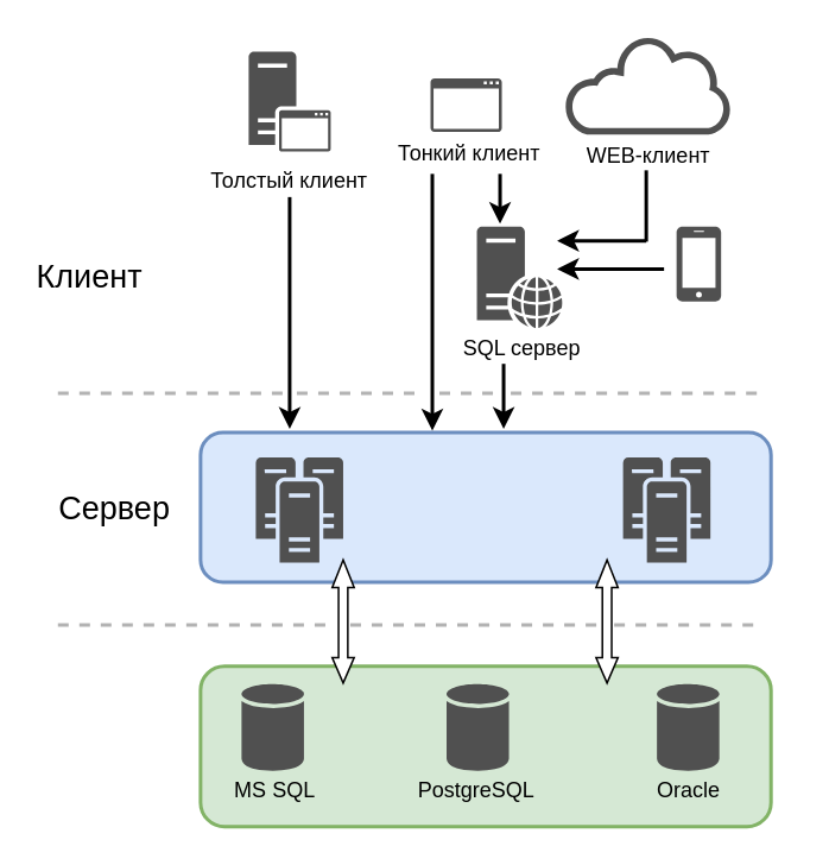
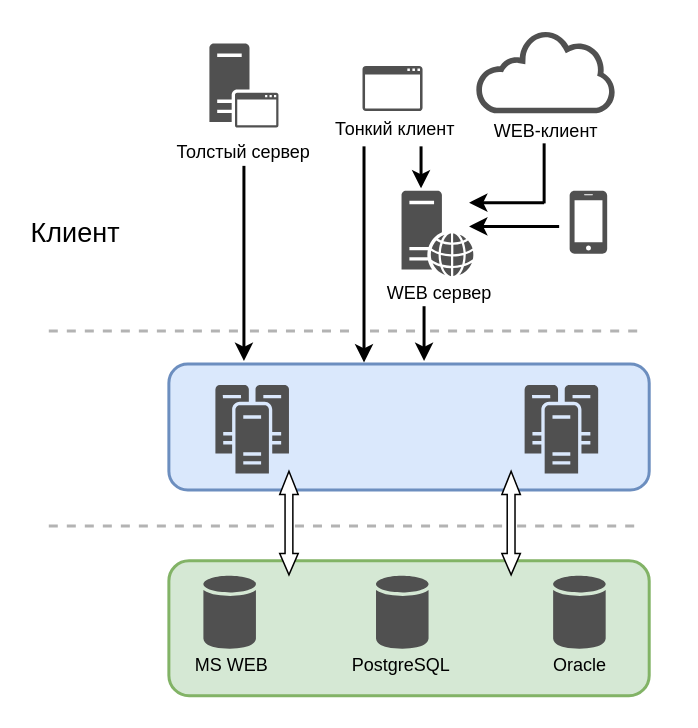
  <mxCell id="0" />
  <mxCell id="1" parent="0" />
  <mxCell id="2" value="" style="rounded=1;whiteSpace=wrap;html=1;fontStyle=0;fillColor=#dae8fc;strokeColor=#6c8ebf;strokeWidth=2;" vertex="1" parent="1"><mxGeometry x="112" y="242" width="320" height="84" as="geometry" /></mxCell>
  <mxCell id="3" value="" style="rounded=1;whiteSpace=wrap;html=1;fillColor=#d5e8d4;strokeColor=#82b366;strokeWidth=2;" vertex="1" parent="1"><mxGeometry x="112" y="373" width="320" height="90" as="geometry" /></mxCell>
  <mxCell id="4" value="" style="sketch=0;shadow=0;dashed=0;html=1;strokeColor=none;fillColor=#505050;labelPosition=center;verticalLabelPosition=bottom;verticalAlign=top;outlineConnect=0;align=center;shape=mxgraph.office.databases.database;" vertex="1" parent="1"><mxGeometry x="250" y="383" width="35" height="49" as="geometry" /></mxCell>
  <mxCell id="5" value="" style="sketch=0;shadow=0;dashed=0;html=1;strokeColor=none;fillColor=#505050;labelPosition=center;verticalLabelPosition=bottom;verticalAlign=top;outlineConnect=0;align=center;shape=mxgraph.office.databases.database;" vertex="1" parent="1"><mxGeometry x="135" y="383" width="35" height="49" as="geometry" /></mxCell>
  <mxCell id="6" value="" style="sketch=0;pointerEvents=1;shadow=0;dashed=0;html=1;strokeColor=none;fillColor=#505050;labelPosition=center;verticalLabelPosition=bottom;verticalAlign=top;outlineConnect=0;align=center;shape=mxgraph.office.servers.cluster_server;" vertex="1" parent="1"><mxGeometry x="143" y="256" width="49" height="59" as="geometry" /></mxCell>
- <mxCell id="7" value="Сервер" style="text;html=1;strokeColor=none;fillColor=none;align=center;verticalAlign=middle;whiteSpace=wrap;rounded=0;fontSize=18;" vertex="1" parent="1"><mxGeometry x="34" y="270" width="60" height="30" as="geometry" /></mxCell>
  <mxCell id="8" value="Клиент" style="text;html=1;strokeColor=none;fillColor=none;align=center;verticalAlign=middle;whiteSpace=wrap;rounded=0;fontSize=18;" vertex="1" parent="1"><mxGeometry x="20" y="140" width="60" height="30" as="geometry" /></mxCell>
  <mxCell id="9" value="" style="group" vertex="1" connectable="0" parent="1"><mxGeometry x="213" y="43.5" width="100" height="57.5" as="geometry" /></mxCell>
  <mxCell id="10" value="" style="sketch=0;pointerEvents=1;shadow=0;dashed=0;html=1;strokeColor=none;fillColor=#505050;labelPosition=center;verticalLabelPosition=bottom;verticalAlign=top;outlineConnect=0;align=center;shape=mxgraph.office.concepts.application_generic;" vertex="1" parent="9"><mxGeometry x="28" width="40" height="30" as="geometry" /></mxCell>
  <mxCell id="11" value="Тонкий клиент" style="text;html=1;strokeColor=none;fillColor=none;align=center;verticalAlign=middle;whiteSpace=wrap;rounded=0;" vertex="1" parent="9"><mxGeometry y="27.5" width="100" height="30" as="geometry" /></mxCell>
  <mxCell id="12" value="" style="group" vertex="1" connectable="0" parent="1"><mxGeometry x="312" y="20" width="103" height="82" as="geometry" /></mxCell>
  <mxCell id="13" value="" style="sketch=0;pointerEvents=1;shadow=0;dashed=0;html=1;strokeColor=none;fillColor=#505050;labelPosition=center;verticalLabelPosition=bottom;outlineConnect=0;verticalAlign=top;align=center;shape=mxgraph.office.clouds.cloud;" vertex="1" parent="12"><mxGeometry x="4.5" width="94" height="55" as="geometry" /></mxCell>
  <mxCell id="14" value="WEB-клиент" style="text;html=1;strokeColor=none;fillColor=none;align=center;verticalAlign=middle;whiteSpace=wrap;rounded=0;" vertex="1" parent="12"><mxGeometry y="52" width="103" height="30" as="geometry" /></mxCell>
  <mxCell id="15" value="" style="group" vertex="1" connectable="0" parent="1"><mxGeometry x="112" y="28.5" width="100" height="87.5" as="geometry" /></mxCell>
- <mxCell id="16" value="Толстый клиент" style="text;html=1;strokeColor=none;fillColor=none;align=center;verticalAlign=middle;whiteSpace=wrap;rounded=0;" vertex="1" parent="15"><mxGeometry y="57.5" width="100" height="30" as="geometry" /></mxCell>
+ <mxCell id="16" value="Толстый сервер" style="text;html=1;strokeColor=none;fillColor=none;align=center;verticalAlign=middle;whiteSpace=wrap;rounded=0;" vertex="1" parent="15"><mxGeometry y="57.5" width="100" height="30" as="geometry" /></mxCell>
  <mxCell id="17" value="" style="sketch=0;pointerEvents=1;shadow=0;dashed=0;html=1;strokeColor=none;fillColor=#505050;labelPosition=center;verticalLabelPosition=bottom;verticalAlign=top;outlineConnect=0;align=center;shape=mxgraph.office.servers.application_server;" vertex="1" parent="15"><mxGeometry x="27" width="46" height="56" as="geometry" /></mxCell>
  <mxCell id="18" value="" style="group" vertex="1" connectable="0" parent="1"><mxGeometry x="245" y="126.5" width="95" height="83" as="geometry" /></mxCell>
  <mxCell id="19" value="" style="sketch=0;pointerEvents=1;shadow=0;dashed=0;html=1;strokeColor=none;fillColor=#505050;labelPosition=center;verticalLabelPosition=bottom;verticalAlign=top;outlineConnect=0;align=center;shape=mxgraph.office.servers.web_server;" vertex="1" parent="18"><mxGeometry x="22" width="48" height="57" as="geometry" /></mxCell>
- <mxCell id="20" value="SQL сервер" style="text;html=1;strokeColor=none;fillColor=none;align=center;verticalAlign=middle;whiteSpace=wrap;rounded=0;" vertex="1" parent="18"><mxGeometry y="53" width="95" height="30" as="geometry" /></mxCell>
+ <mxCell id="20" value="WEB сервер" style="text;html=1;strokeColor=none;fillColor=none;align=center;verticalAlign=middle;whiteSpace=wrap;rounded=0;" vertex="1" parent="18"><mxGeometry y="53" width="95" height="30" as="geometry" /></mxCell>
  <mxCell id="21" value="" style="endArrow=classic;html=1;rounded=0;strokeWidth=2;" edge="1" parent="18"><mxGeometry width="50" height="50" relative="1" as="geometry"><mxPoint x="117" y="8" as="sourcePoint" /><mxPoint x="67" y="8" as="targetPoint" /></mxGeometry></mxCell>
  <mxCell id="22" value="" style="group" vertex="1" connectable="0" parent="1"><mxGeometry x="340" y="126.5" width="103" height="75" as="geometry" /></mxCell>
  <mxCell id="23" value="" style="sketch=0;pointerEvents=1;shadow=0;dashed=0;html=1;strokeColor=none;fillColor=#505050;labelPosition=center;verticalLabelPosition=bottom;verticalAlign=top;outlineConnect=0;align=center;shape=mxgraph.office.devices.cell_phone_iphone_standalone;" vertex="1" parent="22"><mxGeometry x="39" width="25" height="42" as="geometry" /></mxCell>
  <mxCell id="24" value="" style="endArrow=classic;html=1;rounded=0;strokeWidth=2;" edge="1" parent="22"><mxGeometry width="50" height="50" relative="1" as="geometry"><mxPoint x="32" y="23.83" as="sourcePoint" /><mxPoint x="-28" y="23.83" as="targetPoint" /></mxGeometry></mxCell>
  <mxCell id="25" value="" style="sketch=0;pointerEvents=1;shadow=0;dashed=0;html=1;strokeColor=none;fillColor=#505050;labelPosition=center;verticalLabelPosition=bottom;verticalAlign=top;outlineConnect=0;align=center;shape=mxgraph.office.servers.cluster_server;" vertex="1" parent="1"><mxGeometry x="349" y="256" width="49" height="59" as="geometry" /></mxCell>
  <mxCell id="26" value="" style="sketch=0;shadow=0;dashed=0;html=1;strokeColor=none;fillColor=#505050;labelPosition=center;verticalLabelPosition=bottom;verticalAlign=top;outlineConnect=0;align=center;shape=mxgraph.office.databases.database;" vertex="1" parent="1"><mxGeometry x="368" y="383" width="35" height="49" as="geometry" /></mxCell>
  <mxCell id="27" value="PostgreSQL" style="text;html=1;strokeColor=none;fillColor=none;align=center;verticalAlign=middle;whiteSpace=wrap;rounded=0;" vertex="1" parent="1"><mxGeometry x="217" y="428" width="100" height="30" as="geometry" /></mxCell>
  <mxCell id="28" value="Oracle" style="text;html=1;strokeColor=none;fillColor=none;align=center;verticalAlign=middle;whiteSpace=wrap;rounded=0;" vertex="1" parent="1"><mxGeometry x="335.5" y="428" width="100" height="30" as="geometry" /></mxCell>
- <mxCell id="29" value="MS SQL" style="text;html=1;strokeColor=none;fillColor=none;align=center;verticalAlign=middle;whiteSpace=wrap;rounded=0;" vertex="1" parent="1"><mxGeometry x="103.5" y="428" width="100" height="30" as="geometry" /></mxCell>
+ <mxCell id="29" value="MS WEB" style="text;html=1;strokeColor=none;fillColor=none;align=center;verticalAlign=middle;whiteSpace=wrap;rounded=0;" vertex="1" parent="1"><mxGeometry x="103.5" y="428" width="100" height="30" as="geometry" /></mxCell>
  <mxCell id="30" value="" style="shape=flexArrow;endArrow=classic;startArrow=classic;html=1;rounded=0;width=5.192;endSize=4.833;startWidth=6.117;startSize=4.398;endWidth=6.117;fillColor=default;" edge="1" parent="1"><mxGeometry width="100" height="100" relative="1" as="geometry"><mxPoint x="340" y="383" as="sourcePoint" /><mxPoint x="340" y="313" as="targetPoint" /></mxGeometry></mxCell>
  <mxCell id="31" value="" style="endArrow=classic;html=1;rounded=0;strokeWidth=2;" edge="1" parent="1"><mxGeometry width="50" height="50" relative="1" as="geometry"><mxPoint x="162" y="110" as="sourcePoint" /><mxPoint x="162" y="240" as="targetPoint" /></mxGeometry></mxCell>
  <mxCell id="32" value="" style="endArrow=classic;html=1;rounded=0;strokeWidth=2;" edge="1" parent="1"><mxGeometry width="50" height="50" relative="1" as="geometry"><mxPoint x="242" y="97" as="sourcePoint" /><mxPoint x="242" y="241" as="targetPoint" /></mxGeometry></mxCell>
  <mxCell id="33" value="" style="endArrow=classic;html=1;rounded=0;strokeWidth=2;" edge="1" parent="1"><mxGeometry width="50" height="50" relative="1" as="geometry"><mxPoint x="280" y="97" as="sourcePoint" /><mxPoint x="280" y="125" as="targetPoint" /></mxGeometry></mxCell>
  <mxCell id="34" value="" style="endArrow=classic;html=1;rounded=0;strokeWidth=2;" edge="1" parent="1"><mxGeometry width="50" height="50" relative="1" as="geometry"><mxPoint x="282" y="203.5" as="sourcePoint" /><mxPoint x="282" y="240" as="targetPoint" /></mxGeometry></mxCell>
  <mxCell id="35" value="" style="endArrow=none;html=1;rounded=0;strokeWidth=2;" edge="1" parent="1"><mxGeometry width="50" height="50" relative="1" as="geometry"><mxPoint x="362" y="95" as="sourcePoint" /><mxPoint x="362" y="135" as="targetPoint" /></mxGeometry></mxCell>
  <mxCell id="36" value="" style="shape=flexArrow;endArrow=classic;startArrow=classic;html=1;rounded=0;width=5.192;endSize=4.833;startWidth=6.117;startSize=4.398;endWidth=6.117;fillColor=default;" edge="1" parent="1"><mxGeometry width="100" height="100" relative="1" as="geometry"><mxPoint x="192" y="383" as="sourcePoint" /><mxPoint x="192" y="313" as="targetPoint" /></mxGeometry></mxCell>
  <mxCell id="37" value="" style="endArrow=none;dashed=1;html=1;rounded=0;strokeWidth=2;jumpStyle=gap;strokeColor=#B3B3B3;" edge="1" parent="1"><mxGeometry width="50" height="50" relative="1" as="geometry"><mxPoint x="32" y="220" as="sourcePoint" /><mxPoint x="427" y="220" as="targetPoint" /></mxGeometry></mxCell>
  <mxCell id="38" value="" style="endArrow=none;dashed=1;html=1;rounded=0;strokeWidth=2;jumpStyle=gap;strokeColor=#B3B3B3;" edge="1" parent="1"><mxGeometry width="50" height="50" relative="1" as="geometry"><mxPoint x="32" y="350" as="sourcePoint" /><mxPoint x="427" y="350" as="targetPoint" /></mxGeometry></mxCell>
